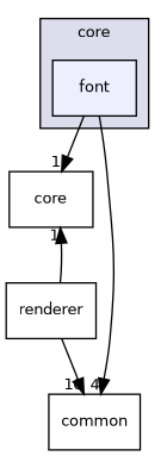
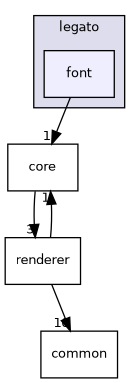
  digraph {
    compound=true
    node [fontname=Helvetica fontsize=10 shape=box]
    edge [headlabel=1 labeldistance=1.5 labelfontname=Helvetica labelfontsize=10]
    n1 [fillcolor="#eeeeff" label=font pencolor=black style=filled]
    n2 [label=core]
    n3 [label=common]
    n4 [label=renderer]
    subgraph cluster_1 {
      bgcolor="#ddddee"
      fontname=Helvetica
      fontsize=10
-     label=core
+     label=legato
      pencolor=black
      n1
    }
    n1 -> n2
-   n1 -> n3 [headlabel=4]
+   n2 -> n4 [headlabel=3]
    n4 -> n2
    n4 -> n3 [headlabel=10]
  }
